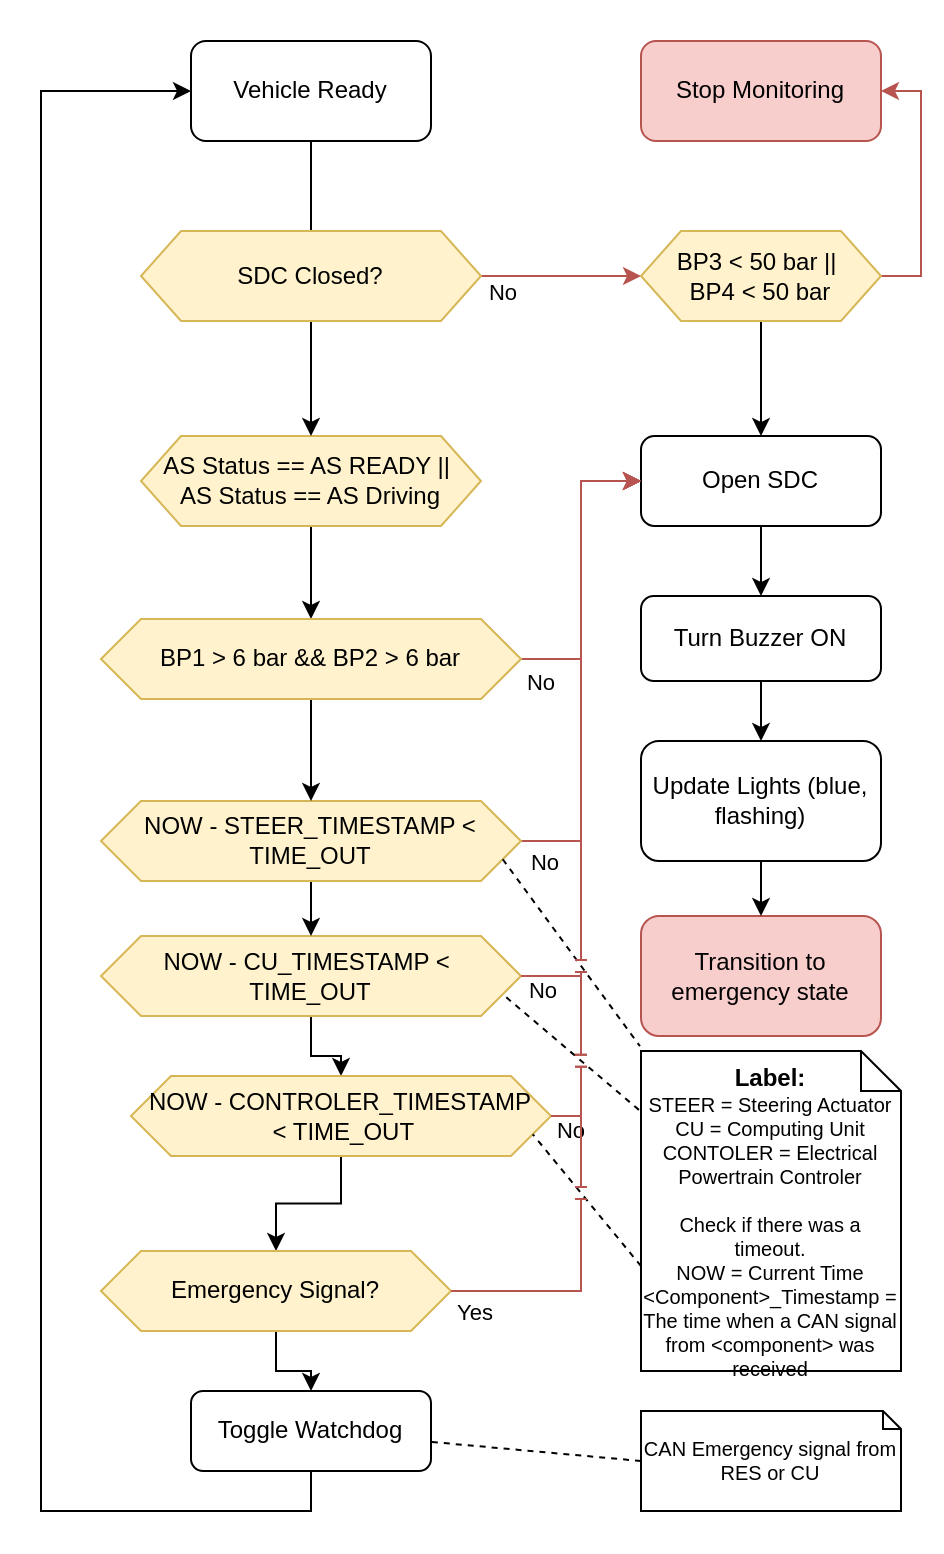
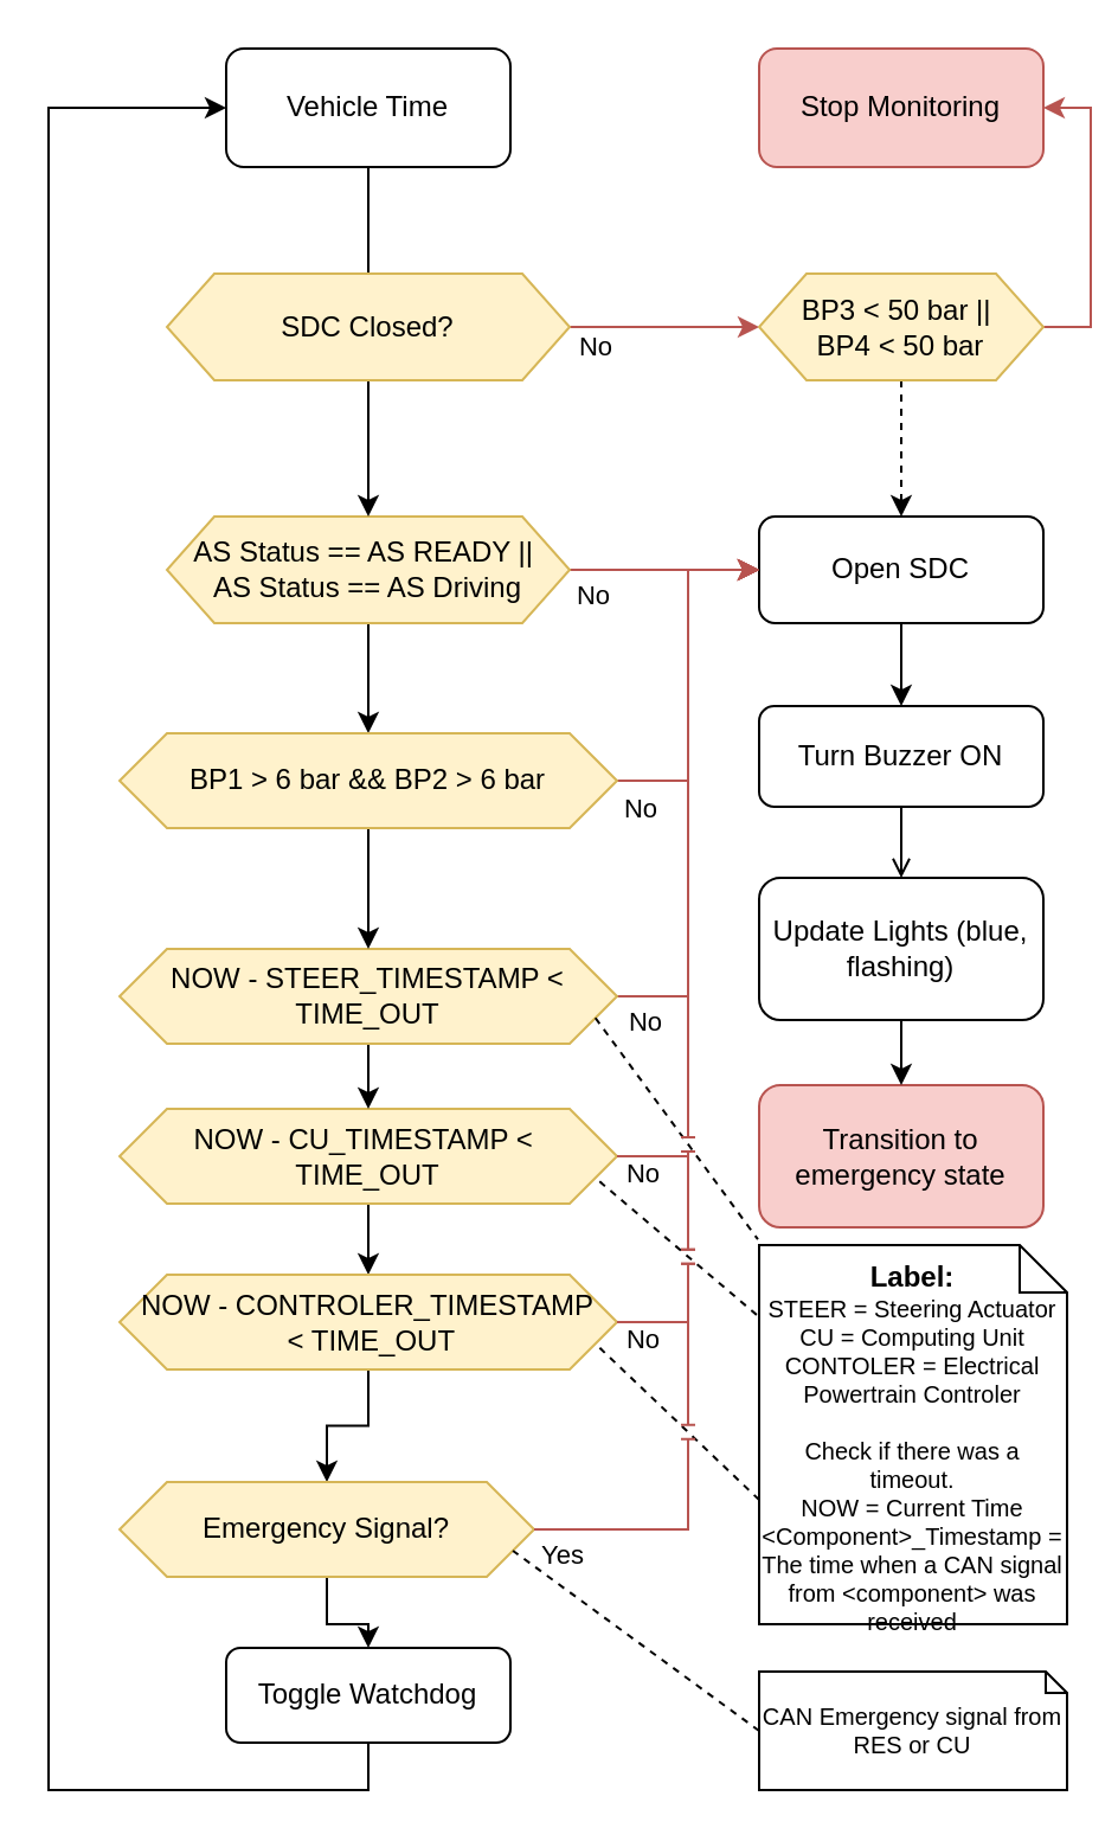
  <mxCell id="0" />
  <mxCell id="1" parent="0" />
  <mxCell id="2" style="edgeStyle=orthogonalEdgeStyle;rounded=0;orthogonalLoop=1;jettySize=auto;html=1;" parent="1" source="3" target="5" edge="1"><mxGeometry relative="1" as="geometry"><mxPoint x="89.33" y="677.5" as="sourcePoint" /><mxPoint x="89.33" y="717.5" as="targetPoint" /></mxGeometry></mxCell>
  <mxCell id="3" value="NOW - CU_TIMESTAMP &amp;lt;&amp;nbsp;&lt;div&gt;TIME_OUT&lt;/div&gt;" style="shape=hexagon;perimeter=hexagonPerimeter2;whiteSpace=wrap;html=1;fixedSize=1;fillColor=#fff2cc;strokeColor=#d6b656;" parent="1" vertex="1"><mxGeometry x="50" y="467.5" width="210" height="40" as="geometry" /></mxCell>
  <mxCell id="4" style="edgeStyle=orthogonalEdgeStyle;rounded=0;orthogonalLoop=1;jettySize=auto;html=1;" parent="1" source="5" target="17" edge="1"><mxGeometry relative="1" as="geometry" /></mxCell>
- <mxCell id="5" value="NOW - CONTROLER_TIMESTAMP&lt;div&gt;&amp;nbsp;&amp;lt; TIME_OUT&lt;/div&gt;" style="shape=hexagon;perimeter=hexagonPerimeter2;whiteSpace=wrap;html=1;fixedSize=1;fillColor=#fff2cc;strokeColor=#d6b656;" parent="1" vertex="1"><mxGeometry x="65" y="537.5" width="210" height="40" as="geometry" /></mxCell>
+ <mxCell id="5" value="NOW - CONTROLER_TIMESTAMP&lt;div&gt;&amp;nbsp;&amp;lt; TIME_OUT&lt;/div&gt;" style="shape=hexagon;perimeter=hexagonPerimeter2;whiteSpace=wrap;html=1;fixedSize=1;fillColor=#fff2cc;strokeColor=#d6b656;" parent="1" vertex="1"><mxGeometry x="50" y="537.5" width="210" height="40" as="geometry" /></mxCell>
  <mxCell id="6" value="Transition to emergency state" style="rounded=1;whiteSpace=wrap;html=1;fillColor=#f8cecc;strokeColor=#b85450;" parent="1" vertex="1"><mxGeometry x="320" y="457.5" width="120" height="60" as="geometry" /></mxCell>
  <mxCell id="7" style="edgeStyle=orthogonalEdgeStyle;rounded=0;orthogonalLoop=1;jettySize=auto;html=1;entryX=0.5;entryY=0;entryDx=0;entryDy=0;" parent="1" source="10" target="44" edge="1"><mxGeometry relative="1" as="geometry"><mxPoint x="155" y="299" as="targetPoint" /></mxGeometry></mxCell>
+ <mxCell id="8" style="edgeStyle=orthogonalEdgeStyle;rounded=0;orthogonalLoop=1;jettySize=auto;html=1;fillColor=#f8cecc;strokeColor=#b85450;exitX=1;exitY=0.5;exitDx=0;exitDy=0;entryX=0;entryY=0.5;entryDx=0;entryDy=0;" parent="1" source="10" target="24" edge="1"><mxGeometry relative="1" as="geometry"><Array as="points"><mxPoint x="260" y="240" /><mxPoint x="260" y="240" /></Array></mxGeometry></mxCell>
+ <mxCell id="9" value="No" style="edgeLabel;html=1;align=center;verticalAlign=middle;resizable=0;points=[];" parent="8" vertex="1" connectable="0"><mxGeometry x="-0.374" y="-1" relative="1" as="geometry"><mxPoint x="-16" y="9" as="offset" /></mxGeometry></mxCell>
  <mxCell id="10" value="AS Status == AS READY ||&amp;nbsp;&lt;br&gt;&lt;span style=&quot;background-color: initial;&quot;&gt;AS Status == AS Driving&lt;/span&gt;" style="shape=hexagon;perimeter=hexagonPerimeter2;whiteSpace=wrap;html=1;fixedSize=1;fillColor=#fff2cc;strokeColor=#d6b656;" parent="1" vertex="1"><mxGeometry x="70" y="217.5" width="170" height="45" as="geometry" /></mxCell>
  <mxCell id="11" style="edgeStyle=orthogonalEdgeStyle;rounded=0;orthogonalLoop=1;jettySize=auto;html=1;exitX=0.5;exitY=1;exitDx=0;exitDy=0;" parent="1" edge="1"><mxGeometry relative="1" as="geometry"><mxPoint x="155" y="740" as="sourcePoint" /><mxPoint x="155" y="740" as="targetPoint" /></mxGeometry></mxCell>
  <mxCell id="12" style="edgeStyle=orthogonalEdgeStyle;rounded=0;orthogonalLoop=1;jettySize=auto;html=1;jumpStyle=line;fillColor=#f8cecc;strokeColor=#b85450;entryX=0;entryY=0.5;entryDx=0;entryDy=0;" parent="1" source="15" target="24" edge="1"><mxGeometry relative="1" as="geometry"><mxPoint x="293.05" y="278.75" as="sourcePoint" /><mxPoint x="335" y="315" as="targetPoint" /><Array as="points"><mxPoint x="290" y="420" /><mxPoint x="290" y="240" /></Array></mxGeometry></mxCell>
  <mxCell id="13" value="No" style="edgeLabel;html=1;align=center;verticalAlign=middle;resizable=0;points=[];" parent="12" vertex="1" connectable="0"><mxGeometry x="-0.909" relative="1" as="geometry"><mxPoint y="10" as="offset" /></mxGeometry></mxCell>
  <mxCell id="14" style="edgeStyle=orthogonalEdgeStyle;rounded=0;orthogonalLoop=1;jettySize=auto;html=1;" parent="1" source="15" target="3" edge="1"><mxGeometry relative="1" as="geometry" /></mxCell>
  <mxCell id="15" value="NOW - STEER_TIMESTAMP &amp;lt; TIME_OUT" style="shape=hexagon;perimeter=hexagonPerimeter2;whiteSpace=wrap;html=1;fixedSize=1;fillColor=#fff2cc;strokeColor=#d6b656;" parent="1" vertex="1"><mxGeometry x="50" y="400" width="210" height="40" as="geometry" /></mxCell>
  <mxCell id="16" style="edgeStyle=orthogonalEdgeStyle;rounded=0;orthogonalLoop=1;jettySize=auto;html=1;" parent="1" source="17" target="30" edge="1"><mxGeometry relative="1" as="geometry" /></mxCell>
  <mxCell id="17" value="Emergency Signal?" style="shape=hexagon;perimeter=hexagonPerimeter2;whiteSpace=wrap;html=1;fixedSize=1;fillColor=#fff2cc;strokeColor=#d6b656;" parent="1" vertex="1"><mxGeometry x="50" y="625" width="175" height="40" as="geometry" /></mxCell>
  <mxCell id="18" style="rounded=0;orthogonalLoop=1;jettySize=auto;html=1;entryX=1;entryY=0.75;entryDx=0;entryDy=0;dashed=1;endArrow=none;endFill=0;exitX=0;exitY=0.672;exitDx=0;exitDy=0;exitPerimeter=0;" parent="1" source="20" target="5" edge="1"><mxGeometry relative="1" as="geometry"><mxPoint x="280" y="605" as="sourcePoint" /></mxGeometry></mxCell>
  <mxCell id="19" style="rounded=0;orthogonalLoop=1;jettySize=auto;html=1;entryX=1;entryY=0.75;entryDx=0;entryDy=0;dashed=1;endArrow=none;endFill=0;exitX=-0.008;exitY=0.184;exitDx=0;exitDy=0;exitPerimeter=0;" parent="1" source="20" target="3" edge="1"><mxGeometry relative="1" as="geometry"><mxPoint x="260" y="525" as="sourcePoint" /></mxGeometry></mxCell>
  <mxCell id="20" value="&lt;div style=&quot;font-size: 10px;&quot;&gt;&lt;br&gt;&lt;/div&gt;&lt;div style=&quot;font-size: 10px;&quot;&gt;&lt;div&gt;&lt;font style=&quot;font-size: 12px;&quot;&gt;&lt;b&gt;Label:&lt;/b&gt;&lt;/font&gt;&lt;br&gt;&lt;/div&gt;&lt;div&gt;&lt;span style=&quot;background-color: initial;&quot;&gt;STEER = Steering Actuator&lt;/span&gt;&lt;/div&gt;&lt;div&gt;CU = Computing Unit&lt;/div&gt;&lt;div&gt;CONTOLER = Electrical Powertrain Controler&lt;/div&gt;&lt;div&gt;&lt;br&gt;&lt;/div&gt;&lt;/div&gt;&lt;div style=&quot;font-size: 10px;&quot;&gt;Check if there was a timeout.&lt;br&gt;&lt;/div&gt;&lt;div style=&quot;font-size: 10px;&quot;&gt;NOW = Current Time&lt;/div&gt;&lt;div style=&quot;font-size: 10px;&quot;&gt;&amp;lt;Component&amp;gt;_Timestamp = The time when a CAN signal from &amp;lt;component&amp;gt; was received&lt;br style=&quot;font-size: 10px;&quot;&gt;&lt;/div&gt;" style="shape=note;size=20;whiteSpace=wrap;html=1;fontSize=10;" parent="1" vertex="1"><mxGeometry x="320" y="525" width="130" height="160" as="geometry" /></mxCell>
  <mxCell id="21" style="edgeStyle=orthogonalEdgeStyle;rounded=0;orthogonalLoop=1;jettySize=auto;html=1;" parent="1" source="22" target="10" edge="1"><mxGeometry relative="1" as="geometry" /></mxCell>
- <mxCell id="22" value="Vehicle Ready" style="rounded=1;whiteSpace=wrap;html=1;" parent="1" vertex="1"><mxGeometry x="95" y="20" width="120" height="50" as="geometry" /></mxCell>
+ <mxCell id="22" value="Vehicle Time" style="rounded=1;whiteSpace=wrap;html=1;" parent="1" vertex="1"><mxGeometry x="95" y="20" width="120" height="50" as="geometry" /></mxCell>
  <mxCell id="23" style="edgeStyle=orthogonalEdgeStyle;rounded=0;orthogonalLoop=1;jettySize=auto;html=1;" parent="1" source="24" target="26" edge="1"><mxGeometry relative="1" as="geometry" /></mxCell>
  <mxCell id="24" value="Open SDC" style="rounded=1;whiteSpace=wrap;html=1;" parent="1" vertex="1"><mxGeometry x="320" y="217.5" width="120" height="45" as="geometry" /></mxCell>
- <mxCell id="25" style="edgeStyle=orthogonalEdgeStyle;rounded=0;orthogonalLoop=1;jettySize=auto;html=1;" parent="1" source="26" target="28" edge="1"><mxGeometry relative="1" as="geometry" /></mxCell>
+ <mxCell id="25" style="edgeStyle=orthogonalEdgeStyle;rounded=0;orthogonalLoop=1;jettySize=auto;html=1;endArrow=open;" parent="1" source="26" target="28" edge="1"><mxGeometry relative="1" as="geometry" /></mxCell>
  <mxCell id="26" value="Turn Buzzer ON" style="rounded=1;whiteSpace=wrap;html=1;" parent="1" vertex="1"><mxGeometry x="320" y="297.5" width="120" height="42.5" as="geometry" /></mxCell>
  <mxCell id="27" style="edgeStyle=orthogonalEdgeStyle;rounded=0;orthogonalLoop=1;jettySize=auto;html=1;" parent="1" source="28" target="6" edge="1"><mxGeometry relative="1" as="geometry" /></mxCell>
  <mxCell id="28" value="Update Lights (blue, flashing)" style="rounded=1;whiteSpace=wrap;html=1;" parent="1" vertex="1"><mxGeometry x="320" y="370" width="120" height="60" as="geometry" /></mxCell>
  <mxCell id="29" style="edgeStyle=orthogonalEdgeStyle;rounded=0;orthogonalLoop=1;jettySize=auto;html=1;entryX=0;entryY=0.5;entryDx=0;entryDy=0;" parent="1" source="30" target="22" edge="1"><mxGeometry relative="1" as="geometry"><Array as="points"><mxPoint x="155" y="755" /><mxPoint x="20" y="755" /><mxPoint x="20" y="45" /></Array></mxGeometry></mxCell>
  <mxCell id="30" value="Toggle Watchdog" style="rounded=1;whiteSpace=wrap;html=1;fontSize=12;glass=0;strokeWidth=1;shadow=0;" parent="1" vertex="1"><mxGeometry x="95" y="695" width="120" height="40" as="geometry" /></mxCell>
  <mxCell id="31" style="edgeStyle=orthogonalEdgeStyle;rounded=0;orthogonalLoop=1;jettySize=auto;html=1;entryX=0;entryY=0.5;entryDx=0;entryDy=0;fillColor=#f8cecc;strokeColor=#b85450;" parent="1" source="33" target="39" edge="1"><mxGeometry relative="1" as="geometry"><mxPoint x="320" y="137.5" as="targetPoint" /></mxGeometry></mxCell>
  <mxCell id="32" value="No" style="edgeLabel;html=1;align=center;verticalAlign=middle;resizable=0;points=[];" parent="31" vertex="1" connectable="0"><mxGeometry x="-0.249" y="-1" relative="1" as="geometry"><mxPoint x="-20" y="7" as="offset" /></mxGeometry></mxCell>
  <mxCell id="33" value="SDC Closed?" style="shape=hexagon;perimeter=hexagonPerimeter2;whiteSpace=wrap;html=1;fixedSize=1;fillColor=#fff2cc;strokeColor=#d6b656;" parent="1" vertex="1"><mxGeometry x="70" y="115" width="170" height="45" as="geometry" /></mxCell>
- <mxCell id="34" style="rounded=0;orthogonalLoop=1;jettySize=auto;html=1;dashed=1;endArrow=none;endFill=0;exitX=0;exitY=0.5;exitDx=0;exitDy=0;exitPerimeter=0;" parent="1" source="35" target="30" edge="1"><mxGeometry relative="1" as="geometry" /></mxCell>
+ <mxCell id="34" style="rounded=0;orthogonalLoop=1;jettySize=auto;html=1;entryX=1;entryY=0.75;entryDx=0;entryDy=0;dashed=1;endArrow=none;endFill=0;exitX=0;exitY=0.5;exitDx=0;exitDy=0;exitPerimeter=0;" parent="1" source="35" target="17" edge="1"><mxGeometry relative="1" as="geometry" /></mxCell>
  <mxCell id="35" value="&lt;div style=&quot;font-size: 10px;&quot;&gt;CAN Emergency signal from RES or CU&lt;/div&gt;" style="shape=note;size=9;whiteSpace=wrap;html=1;fontSize=10;" parent="1" vertex="1"><mxGeometry x="320" y="705" width="130" height="50" as="geometry" /></mxCell>
  <mxCell id="36" style="rounded=0;orthogonalLoop=1;jettySize=auto;html=1;exitX=1;exitY=0.75;exitDx=0;exitDy=0;entryX=-0.004;entryY=-0.015;entryDx=0;entryDy=0;entryPerimeter=0;dashed=1;endArrow=none;endFill=0;" parent="1" source="15" target="20" edge="1"><mxGeometry relative="1" as="geometry" /></mxCell>
  <mxCell id="37" style="edgeStyle=orthogonalEdgeStyle;rounded=0;orthogonalLoop=1;jettySize=auto;html=1;entryX=1;entryY=0.5;entryDx=0;entryDy=0;fillColor=#f8cecc;strokeColor=#b85450;exitX=1;exitY=0.5;exitDx=0;exitDy=0;" parent="1" source="39" target="40" edge="1"><mxGeometry relative="1" as="geometry" /></mxCell>
- <mxCell id="38" style="edgeStyle=orthogonalEdgeStyle;rounded=0;orthogonalLoop=1;jettySize=auto;html=1;entryX=0.5;entryY=0;entryDx=0;entryDy=0;" parent="1" source="39" target="24" edge="1"><mxGeometry relative="1" as="geometry" /></mxCell>
+ <mxCell id="38" style="edgeStyle=orthogonalEdgeStyle;rounded=0;orthogonalLoop=1;jettySize=auto;html=1;entryX=0.5;entryY=0;entryDx=0;entryDy=0;dashed=1;" parent="1" source="39" target="24" edge="1"><mxGeometry relative="1" as="geometry" /></mxCell>
  <mxCell id="39" value="BP3 &amp;lt; 50 bar ||&amp;nbsp;&lt;div&gt;BP4 &amp;lt; 50 bar&lt;/div&gt;" style="shape=hexagon;perimeter=hexagonPerimeter2;whiteSpace=wrap;html=1;fixedSize=1;fillColor=#fff2cc;strokeColor=#d6b656;" parent="1" vertex="1"><mxGeometry x="320" y="115" width="120" height="45" as="geometry" /></mxCell>
  <mxCell id="40" value="Stop Monitoring" style="rounded=1;whiteSpace=wrap;html=1;fillColor=#f8cecc;strokeColor=#b85450;" parent="1" vertex="1"><mxGeometry x="320" y="20" width="120" height="50" as="geometry" /></mxCell>
  <mxCell id="41" style="edgeStyle=orthogonalEdgeStyle;rounded=0;orthogonalLoop=1;jettySize=auto;html=1;entryX=0;entryY=0.5;entryDx=0;entryDy=0;fillColor=#f8cecc;strokeColor=#b85450;" parent="1" source="44" target="24" edge="1"><mxGeometry relative="1" as="geometry" /></mxCell>
  <mxCell id="42" value="No" style="edgeLabel;html=1;align=center;verticalAlign=middle;resizable=0;points=[];" parent="41" vertex="1" connectable="0"><mxGeometry x="-0.88" y="-1" relative="1" as="geometry"><mxPoint y="10" as="offset" /></mxGeometry></mxCell>
  <mxCell id="43" style="edgeStyle=orthogonalEdgeStyle;rounded=0;orthogonalLoop=1;jettySize=auto;html=1;entryX=0.5;entryY=0;entryDx=0;entryDy=0;" parent="1" source="44" target="15" edge="1"><mxGeometry relative="1" as="geometry" /></mxCell>
  <mxCell id="44" value="BP1 &amp;gt; 6 bar &amp;amp;&amp;amp; BP2 &amp;gt; 6 bar" style="shape=hexagon;perimeter=hexagonPerimeter2;whiteSpace=wrap;html=1;fixedSize=1;fillColor=#fff2cc;strokeColor=#d6b656;" parent="1" vertex="1"><mxGeometry x="50" y="309" width="210" height="40" as="geometry" /></mxCell>
  <mxCell id="45" style="edgeStyle=orthogonalEdgeStyle;rounded=0;orthogonalLoop=1;jettySize=auto;html=1;jumpStyle=line;fillColor=#f8cecc;strokeColor=#b85450;entryX=0;entryY=0.5;entryDx=0;entryDy=0;" parent="1" source="3" target="24" edge="1"><mxGeometry relative="1" as="geometry"><mxPoint x="293" y="360.05" as="sourcePoint" /><mxPoint x="335" y="315" as="targetPoint" /><Array as="points"><mxPoint x="290" y="488" /><mxPoint x="290" y="240" /></Array></mxGeometry></mxCell>
  <mxCell id="46" value="No" style="edgeLabel;html=1;align=center;verticalAlign=middle;resizable=0;points=[];" parent="45" vertex="1" connectable="0"><mxGeometry x="-0.904" y="1" relative="1" as="geometry"><mxPoint x="-5" y="8" as="offset" /></mxGeometry></mxCell>
  <mxCell id="47" style="edgeStyle=orthogonalEdgeStyle;rounded=0;orthogonalLoop=1;jettySize=auto;html=1;fillColor=#f8cecc;strokeColor=#b85450;jumpStyle=line;entryX=0;entryY=0.5;entryDx=0;entryDy=0;" parent="1" source="5" target="24" edge="1"><mxGeometry relative="1" as="geometry"><mxPoint x="293" y="435.05" as="sourcePoint" /><mxPoint x="335" y="315" as="targetPoint" /><Array as="points"><mxPoint x="290" y="558" /><mxPoint x="290" y="240" /></Array></mxGeometry></mxCell>
  <mxCell id="48" value="No" style="edgeLabel;html=1;align=center;verticalAlign=middle;resizable=0;points=[];" parent="47" vertex="1" connectable="0"><mxGeometry x="-0.96" y="-1" relative="1" as="geometry"><mxPoint x="2" y="6" as="offset" /></mxGeometry></mxCell>
  <mxCell id="49" style="edgeStyle=orthogonalEdgeStyle;rounded=0;orthogonalLoop=1;jettySize=auto;html=1;jumpStyle=line;fillColor=#f8cecc;strokeColor=#b85450;entryX=0;entryY=0.5;entryDx=0;entryDy=0;exitX=1;exitY=0.5;exitDx=0;exitDy=0;" parent="1" source="17" target="24" edge="1"><mxGeometry relative="1" as="geometry"><mxPoint x="335" y="315" as="targetPoint" /><Array as="points"><mxPoint x="290" y="645" /><mxPoint x="290" y="240" /></Array></mxGeometry></mxCell>
  <mxCell id="50" value="Yes" style="edgeLabel;html=1;align=center;verticalAlign=middle;resizable=0;points=[];" parent="49" vertex="1" connectable="0"><mxGeometry x="-0.957" y="-2" relative="1" as="geometry"><mxPoint y="8" as="offset" /></mxGeometry></mxCell>
